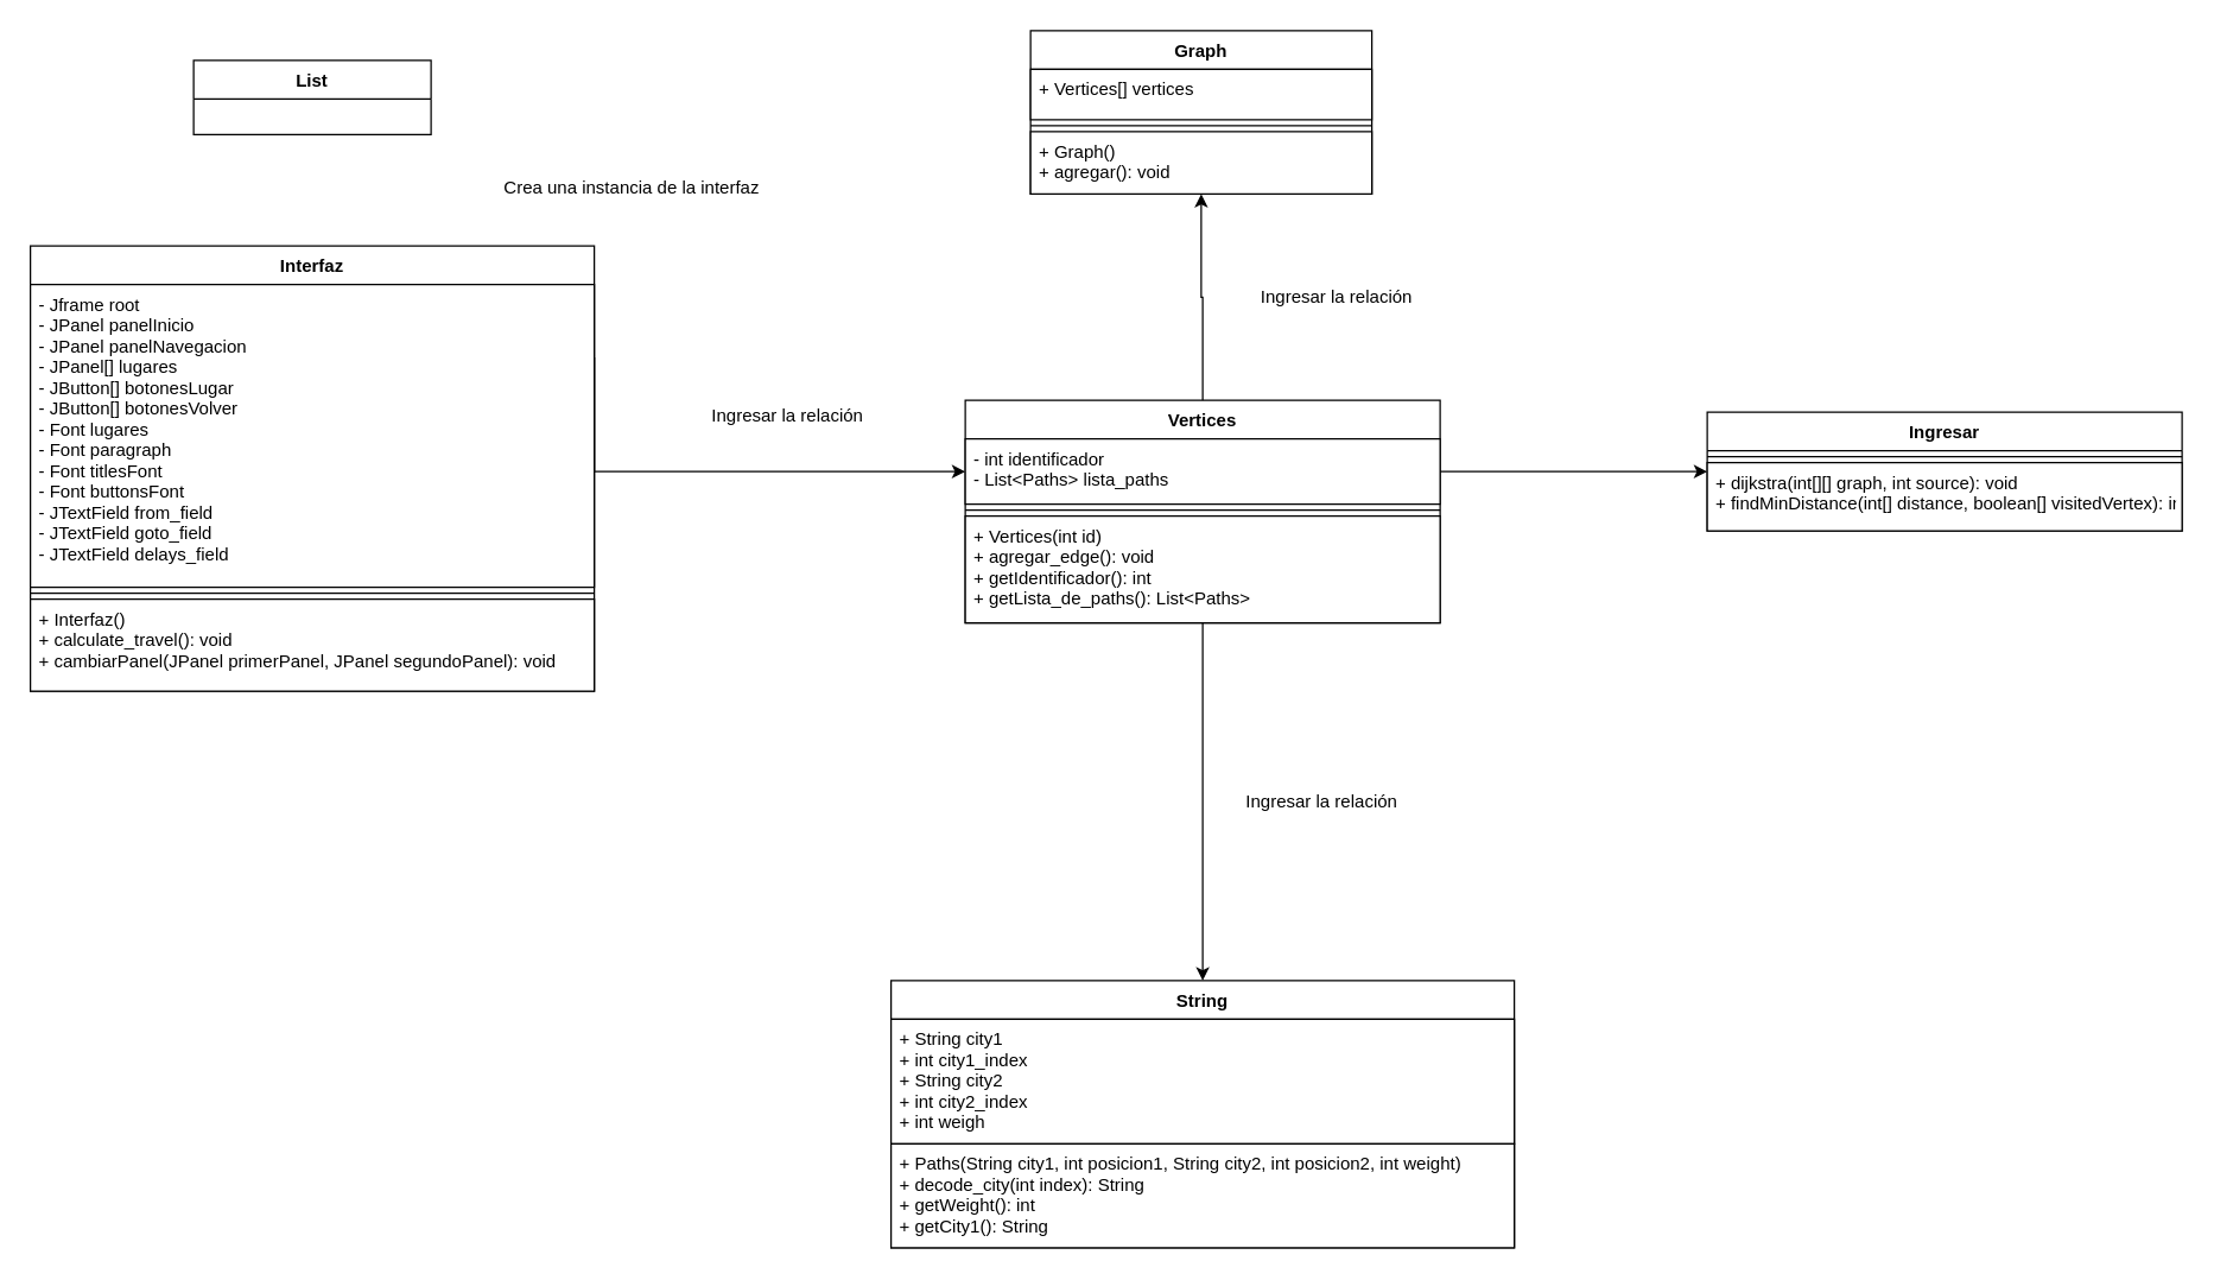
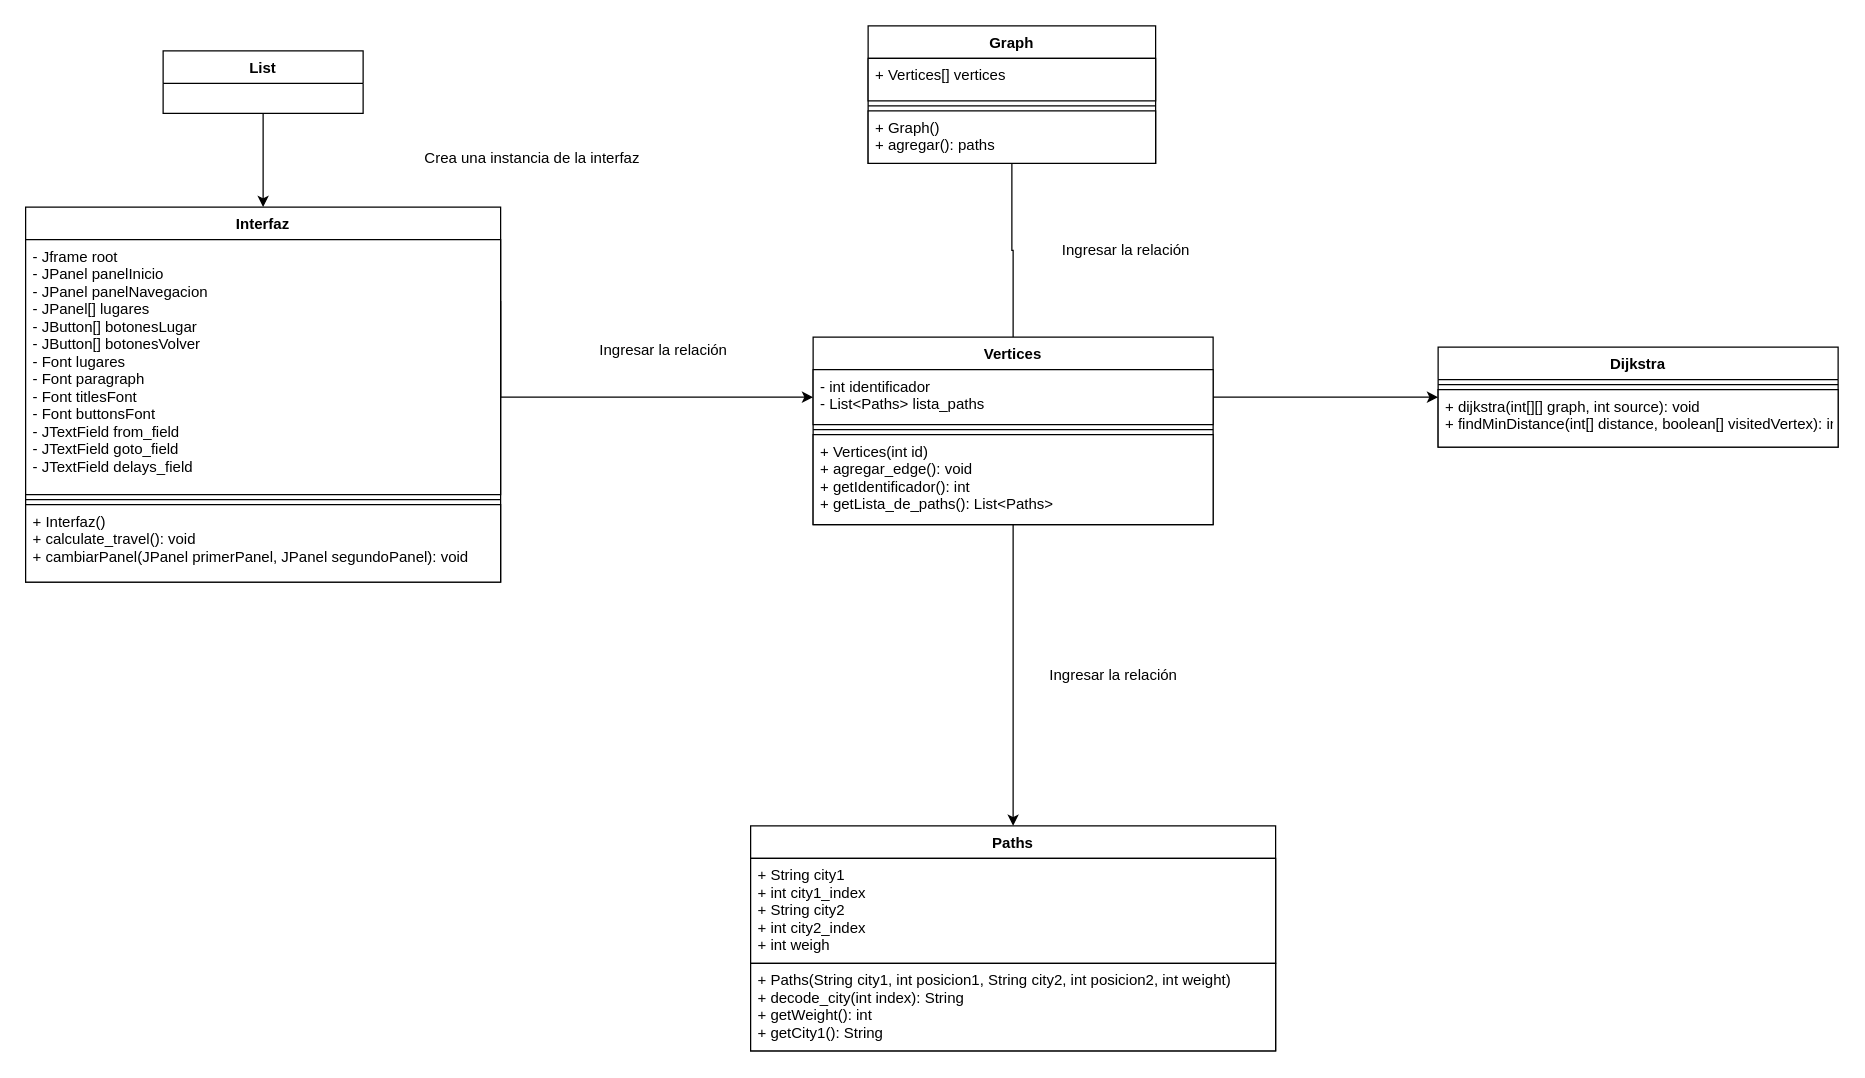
  <mxCell id="0" />
  <mxCell id="1" parent="0" />
- <mxCell id="2" style="edgeStyle=orthogonalEdgeStyle;rounded=0;orthogonalLoop=1;jettySize=auto;html=1;exitX=0.5;exitY=0;exitDx=0;exitDy=0;entryX=0.5;entryY=1;entryDx=0;entryDy=0;" parent="1" source="17" target="3" edge="1"><mxGeometry relative="1" as="geometry"><mxPoint x="900" y="80" as="targetPoint" /></mxGeometry></mxCell>
+ <mxCell id="2" style="edgeStyle=orthogonalEdgeStyle;rounded=0;orthogonalLoop=1;jettySize=auto;html=1;exitX=0.5;exitY=0;exitDx=0;exitDy=0;entryX=0.5;entryY=1;entryDx=0;entryDy=0;endArrow=none;" parent="1" source="17" target="3" edge="1"><mxGeometry relative="1" as="geometry"><mxPoint x="900" y="80" as="targetPoint" /></mxGeometry></mxCell>
  <mxCell id="3" value="Graph" style="swimlane;fontStyle=1;align=center;verticalAlign=top;childLayout=stackLayout;horizontal=1;startSize=26;horizontalStack=0;resizeParent=1;resizeParentMax=0;resizeLast=0;collapsible=1;marginBottom=0;fillColor=default;strokeColor=default;fontColor=default;" parent="1" vertex="1"><mxGeometry x="694" y="20" width="230" height="110" as="geometry" /></mxCell>
  <mxCell id="4" value="+ Vertices[] vertices" style="text;strokeColor=default;fillColor=default;align=left;verticalAlign=top;spacingLeft=4;spacingRight=4;overflow=hidden;rotatable=0;points=[[0,0.5],[1,0.5]];portConstraint=eastwest;fontColor=default;" parent="3" vertex="1"><mxGeometry y="26" width="230" height="34" as="geometry" /></mxCell>
  <mxCell id="5" value="" style="line;strokeWidth=1;fillColor=default;align=left;verticalAlign=middle;spacingTop=-1;spacingLeft=3;spacingRight=3;rotatable=0;labelPosition=right;points=[];portConstraint=eastwest;strokeColor=default;fontColor=default;" parent="3" vertex="1"><mxGeometry y="60" width="230" height="8" as="geometry" /></mxCell>
- <mxCell id="6" value="+ Graph()&#10;+ agregar(): void" style="text;strokeColor=default;fillColor=default;align=left;verticalAlign=top;spacingLeft=4;spacingRight=4;overflow=hidden;rotatable=0;points=[[0,0.5],[1,0.5]];portConstraint=eastwest;fontColor=default;" parent="3" vertex="1"><mxGeometry y="68" width="230" height="42" as="geometry" /></mxCell>
- <mxCell id="7" value="String" style="swimlane;fontStyle=1;align=center;verticalAlign=top;childLayout=stackLayout;horizontal=1;startSize=26;horizontalStack=0;resizeParent=1;resizeParentMax=0;resizeLast=0;collapsible=1;marginBottom=0;fontColor=default;strokeColor=default;fillColor=default;" parent="1" vertex="1"><mxGeometry x="600" y="660" width="420" height="180" as="geometry" /></mxCell>
+ <mxCell id="6" value="+ Graph()&#10;+ agregar(): paths" style="text;strokeColor=default;fillColor=default;align=left;verticalAlign=top;spacingLeft=4;spacingRight=4;overflow=hidden;rotatable=0;points=[[0,0.5],[1,0.5]];portConstraint=eastwest;fontColor=default;" parent="3" vertex="1"><mxGeometry y="68" width="230" height="42" as="geometry" /></mxCell>
+ <mxCell id="7" value="Paths" style="swimlane;fontStyle=1;align=center;verticalAlign=top;childLayout=stackLayout;horizontal=1;startSize=26;horizontalStack=0;resizeParent=1;resizeParentMax=0;resizeLast=0;collapsible=1;marginBottom=0;fontColor=default;strokeColor=default;fillColor=default;" parent="1" vertex="1"><mxGeometry x="600" y="660" width="420" height="180" as="geometry" /></mxCell>
  <mxCell id="8" value="+ String city1&#10;+ int city1_index&#10;+ String city2&#10;+ int city2_index&#10;+ int weigh&#10; &#10;" style="text;strokeColor=default;fillColor=default;align=left;verticalAlign=top;spacingLeft=4;spacingRight=4;overflow=hidden;rotatable=0;points=[[0,0.5],[1,0.5]];portConstraint=eastwest;fontColor=default;" parent="7" vertex="1"><mxGeometry y="26" width="420" height="84" as="geometry" /></mxCell>
  <mxCell id="9" value="+ Paths(String city1, int posicion1, String city2, int posicion2, int weight)&#10;+ decode_city(int index): String&#10;+ getWeight(): int&#10;+ getCity1(): String&#10;&#10;" style="text;strokeColor=default;fillColor=default;align=left;verticalAlign=top;spacingLeft=4;spacingRight=4;overflow=hidden;rotatable=0;points=[[0,0.5],[1,0.5]];portConstraint=eastwest;fontColor=default;" parent="7" vertex="1"><mxGeometry y="110" width="420" height="70" as="geometry" /></mxCell>
+ <mxCell id="10" style="edgeStyle=orthogonalEdgeStyle;rounded=0;orthogonalLoop=1;jettySize=auto;html=1;entryX=0.5;entryY=0;entryDx=0;entryDy=0;exitX=0.5;exitY=1;exitDx=0;exitDy=0;" parent="1" source="29" target="12" edge="1"><mxGeometry relative="1" as="geometry"><mxPoint x="310" y="200" as="sourcePoint" /><Array as="points" /></mxGeometry></mxCell>
  <mxCell id="11" style="edgeStyle=orthogonalEdgeStyle;rounded=0;orthogonalLoop=1;jettySize=auto;html=1;exitX=1;exitY=0.25;exitDx=0;exitDy=0;entryX=0;entryY=0.5;entryDx=0;entryDy=0;" parent="1" source="12" target="18" edge="1"><mxGeometry relative="1" as="geometry"><Array as="points"><mxPoint x="400" y="317" /></Array></mxGeometry></mxCell>
  <mxCell id="12" value="Interfaz" style="swimlane;fontStyle=1;align=center;verticalAlign=top;childLayout=stackLayout;horizontal=1;startSize=26;horizontalStack=0;resizeParent=1;resizeParentMax=0;resizeLast=0;collapsible=1;marginBottom=0;fillColor=default;strokeColor=default;fontColor=default;" parent="1" vertex="1"><mxGeometry x="20" y="165" width="380" height="300" as="geometry" /></mxCell>
  <mxCell id="13" value="- Jframe root&#10;- JPanel panelInicio&#10;- JPanel panelNavegacion&#10;- JPanel[] lugares&#10;- JButton[] botonesLugar&#10;- JButton[] botonesVolver&#10;- Font lugares&#10;- Font paragraph&#10;- Font titlesFont&#10;- Font buttonsFont&#10;- JTextField from_field&#10;- JTextField goto_field&#10;- JTextField delays_field&#10;&#10;&#10;&#10;&#10;&#10;&#10;&#10;&#10;&#10;&#10;" style="text;strokeColor=default;fillColor=default;align=left;verticalAlign=top;spacingLeft=4;spacingRight=4;overflow=hidden;rotatable=0;points=[[0,0.5],[1,0.5]];portConstraint=eastwest;fontColor=default;" parent="12" vertex="1"><mxGeometry y="26" width="380" height="204" as="geometry" /></mxCell>
  <mxCell id="14" value="" style="line;strokeWidth=1;fillColor=default;align=left;verticalAlign=middle;spacingTop=-1;spacingLeft=3;spacingRight=3;rotatable=0;labelPosition=right;points=[];portConstraint=eastwest;strokeColor=default;fontColor=default;" parent="12" vertex="1"><mxGeometry y="230" width="380" height="8" as="geometry" /></mxCell>
  <mxCell id="15" value="+ Interfaz()&#10;+ calculate_travel(): void&#10;+ cambiarPanel(JPanel primerPanel, JPanel segundoPanel): void&#10;" style="text;strokeColor=default;fillColor=default;align=left;verticalAlign=top;spacingLeft=4;spacingRight=4;overflow=hidden;rotatable=0;points=[[0,0.5],[1,0.5]];portConstraint=eastwest;fontColor=default;" parent="12" vertex="1"><mxGeometry y="238" width="380" height="62" as="geometry" /></mxCell>
  <mxCell id="16" style="edgeStyle=orthogonalEdgeStyle;rounded=0;orthogonalLoop=1;jettySize=auto;html=1;exitX=0.5;exitY=1;exitDx=0;exitDy=0;entryX=0.5;entryY=0;entryDx=0;entryDy=0;" parent="1" source="17" target="7" edge="1"><mxGeometry relative="1" as="geometry" /></mxCell>
  <mxCell id="17" value="Vertices" style="swimlane;fontStyle=1;align=center;verticalAlign=top;childLayout=stackLayout;horizontal=1;startSize=26;horizontalStack=0;resizeParent=1;resizeParentMax=0;resizeLast=0;collapsible=1;marginBottom=0;fillColor=default;strokeColor=default;fontColor=default;" parent="1" vertex="1"><mxGeometry x="650" y="269" width="320" height="150" as="geometry" /></mxCell>
  <mxCell id="18" value="- int identificador&#10;- List&lt;Paths&gt; lista_paths&#10;&#10;&#10;&#10;&#10;&#10;&#10;&#10;&#10;" style="text;strokeColor=default;fillColor=default;align=left;verticalAlign=top;spacingLeft=4;spacingRight=4;overflow=hidden;rotatable=0;points=[[0,0.5],[1,0.5]];portConstraint=eastwest;fontColor=default;" parent="17" vertex="1"><mxGeometry y="26" width="320" height="44" as="geometry" /></mxCell>
  <mxCell id="19" value="" style="line;strokeWidth=1;fillColor=default;align=left;verticalAlign=middle;spacingTop=-1;spacingLeft=3;spacingRight=3;rotatable=0;labelPosition=right;points=[];portConstraint=eastwest;strokeColor=default;fontColor=default;" parent="17" vertex="1"><mxGeometry y="70" width="320" height="8" as="geometry" /></mxCell>
  <mxCell id="20" value="+ Vertices(int id)&#10;+ agregar_edge(): void&#10;+ getIdentificador(): int&#10;+ getLista_de_paths(): List&lt;Paths&gt;&#10;&#10;" style="text;strokeColor=default;fillColor=default;align=left;verticalAlign=top;spacingLeft=4;spacingRight=4;overflow=hidden;rotatable=0;points=[[0,0.5],[1,0.5]];portConstraint=eastwest;fontColor=default;" parent="17" vertex="1"><mxGeometry y="78" width="320" height="72" as="geometry" /></mxCell>
  <mxCell id="21" value="Crea una instancia de la interfaz" style="text;html=1;align=center;verticalAlign=middle;resizable=0;points=[];autosize=1;strokeColor=none;fillColor=none;" parent="1" vertex="1"><mxGeometry x="330" y="116" width="190" height="20" as="geometry" /></mxCell>
  <mxCell id="22" value="Ingresar la relación" style="text;html=1;align=center;verticalAlign=middle;resizable=0;points=[];autosize=1;strokeColor=none;fillColor=none;" parent="1" vertex="1"><mxGeometry x="470" y="270" width="120" height="20" as="geometry" /></mxCell>
- <mxCell id="23" value="Ingresar" style="swimlane;fontStyle=1;align=center;verticalAlign=top;childLayout=stackLayout;horizontal=1;startSize=26;horizontalStack=0;resizeParent=1;resizeParentMax=0;resizeLast=0;collapsible=1;marginBottom=0;fillColor=default;strokeColor=default;fontColor=default;" parent="1" vertex="1"><mxGeometry x="1150" y="277" width="320" height="80" as="geometry" /></mxCell>
+ <mxCell id="23" value="Dijkstra" style="swimlane;fontStyle=1;align=center;verticalAlign=top;childLayout=stackLayout;horizontal=1;startSize=26;horizontalStack=0;resizeParent=1;resizeParentMax=0;resizeLast=0;collapsible=1;marginBottom=0;fillColor=default;strokeColor=default;fontColor=default;" parent="1" vertex="1"><mxGeometry x="1150" y="277" width="320" height="80" as="geometry" /></mxCell>
  <mxCell id="24" value="" style="line;strokeWidth=1;fillColor=default;align=left;verticalAlign=middle;spacingTop=-1;spacingLeft=3;spacingRight=3;rotatable=0;labelPosition=right;points=[];portConstraint=eastwest;strokeColor=default;fontColor=default;" parent="23" vertex="1"><mxGeometry y="26" width="320" height="8" as="geometry" /></mxCell>
  <mxCell id="25" value="+ dijkstra(int[][] graph, int source): void&#10;+ findMinDistance(int[] distance, boolean[] visitedVertex): int&#10;&#10;" style="text;strokeColor=default;fillColor=default;align=left;verticalAlign=top;spacingLeft=4;spacingRight=4;overflow=hidden;rotatable=0;points=[[0,0.5],[1,0.5]];portConstraint=eastwest;fontColor=default;" parent="23" vertex="1"><mxGeometry y="34" width="320" height="46" as="geometry" /></mxCell>
  <mxCell id="26" style="edgeStyle=orthogonalEdgeStyle;rounded=0;orthogonalLoop=1;jettySize=auto;html=1;exitX=1;exitY=0.5;exitDx=0;exitDy=0;entryX=0;entryY=0.5;entryDx=0;entryDy=0;" parent="1" source="18" target="23" edge="1"><mxGeometry relative="1" as="geometry"><mxPoint x="1350" y="487" as="targetPoint" /></mxGeometry></mxCell>
  <mxCell id="27" value="Ingresar la relación" style="text;html=1;align=center;verticalAlign=middle;resizable=0;points=[];autosize=1;strokeColor=none;fillColor=none;" parent="1" vertex="1"><mxGeometry x="840" y="190" width="120" height="20" as="geometry" /></mxCell>
  <mxCell id="28" value="Ingresar la relación" style="text;html=1;align=center;verticalAlign=middle;resizable=0;points=[];autosize=1;strokeColor=none;fillColor=none;" parent="1" vertex="1"><mxGeometry x="830" y="530" width="120" height="20" as="geometry" /></mxCell>
  <mxCell id="29" value="List" style="swimlane;fontStyle=1;align=center;verticalAlign=top;childLayout=stackLayout;horizontal=1;startSize=26;horizontalStack=0;resizeParent=1;resizeParentMax=0;resizeLast=0;collapsible=1;marginBottom=0;labelBackgroundColor=default;fontColor=default;strokeColor=default;fillColor=default;" parent="1" vertex="1"><mxGeometry x="130" y="40" width="160" height="50" as="geometry" /></mxCell>
